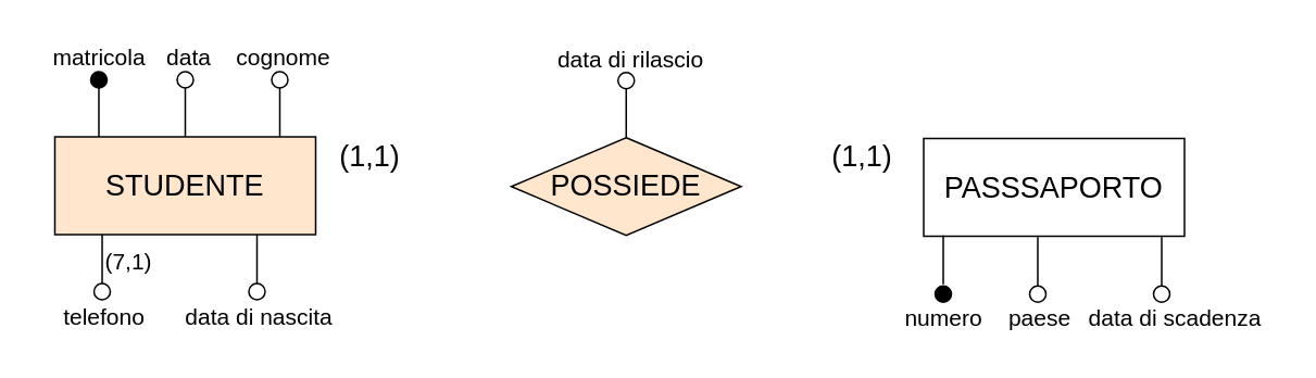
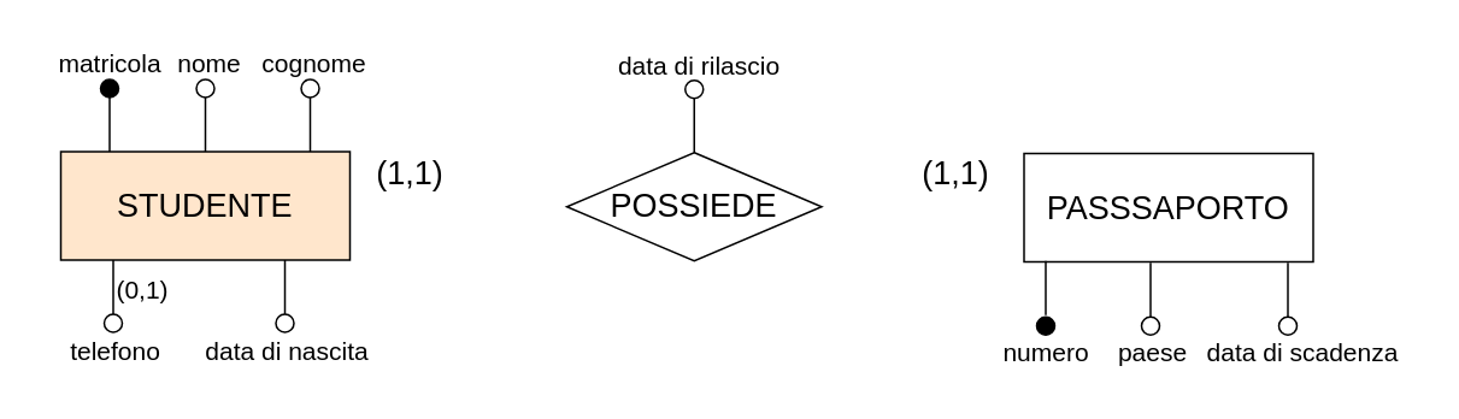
  <mxCell id="0" />
  <mxCell id="1" parent="0" />
  <mxCell id="2" value="&lt;span style=&quot;font-size: 18px;&quot;&gt;STUDENTE&lt;/span&gt;" style="rounded=0;whiteSpace=wrap;html=1;fillColor=#ffe6cc;" parent="1" vertex="1"><mxGeometry x="33" y="83.5" width="160" height="60" as="geometry" /></mxCell>
  <mxCell id="3" value="" style="endArrow=none;html=1;rounded=0;exitX=0.067;exitY=0;exitDx=0;exitDy=0;exitPerimeter=0;" parent="1" edge="1"><mxGeometry width="50" height="50" relative="1" as="geometry"><mxPoint x="171" y="83.5" as="sourcePoint" /><mxPoint x="171" y="53.5" as="targetPoint" /></mxGeometry></mxCell>
  <mxCell id="4" value="" style="ellipse;whiteSpace=wrap;html=1;aspect=fixed;" parent="1" vertex="1"><mxGeometry x="166" y="43.5" width="10" height="10" as="geometry" /></mxCell>
- <mxCell id="5" value="&lt;font style=&quot;font-size: 14px;&quot;&gt;data&lt;/font&gt;" style="text;html=1;align=center;verticalAlign=middle;resizable=0;points=[];autosize=1;strokeColor=none;fillColor=none;" parent="1" vertex="1"><mxGeometry x="85" y="20" width="60" height="30" as="geometry" /></mxCell>
+ <mxCell id="5" value="&lt;font style=&quot;font-size: 14px;&quot;&gt;nome&lt;/font&gt;" style="text;html=1;align=center;verticalAlign=middle;resizable=0;points=[];autosize=1;strokeColor=none;fillColor=none;" parent="1" vertex="1"><mxGeometry x="85" y="20" width="60" height="30" as="geometry" /></mxCell>
  <mxCell id="6" value="" style="endArrow=none;html=1;rounded=0;exitX=0.067;exitY=0;exitDx=0;exitDy=0;exitPerimeter=0;" parent="1" edge="1"><mxGeometry width="50" height="50" relative="1" as="geometry"><mxPoint x="113" y="83.5" as="sourcePoint" /><mxPoint x="113" y="53.5" as="targetPoint" /></mxGeometry></mxCell>
  <mxCell id="7" value="" style="ellipse;whiteSpace=wrap;html=1;aspect=fixed;direction=south;" parent="1" vertex="1"><mxGeometry x="108" y="43.5" width="10" height="10" as="geometry" /></mxCell>
  <mxCell id="8" value="&lt;font style=&quot;font-size: 18px;&quot;&gt;PASSSAPORTO&lt;/font&gt;" style="rounded=0;whiteSpace=wrap;html=1;" parent="1" vertex="1"><mxGeometry x="566" y="84.5" width="160" height="60" as="geometry" /></mxCell>
  <mxCell id="9" value="" style="endArrow=none;html=1;rounded=0;exitX=0.067;exitY=0;exitDx=0;exitDy=0;exitPerimeter=0;" parent="1" edge="1"><mxGeometry width="50" height="50" relative="1" as="geometry"><mxPoint x="636" y="145" as="sourcePoint" /><mxPoint x="636" y="175" as="targetPoint" /></mxGeometry></mxCell>
  <mxCell id="10" value="" style="ellipse;whiteSpace=wrap;html=1;aspect=fixed;rotation=-180;" parent="1" vertex="1"><mxGeometry x="631" y="175" width="10" height="10" as="geometry" /></mxCell>
  <mxCell id="11" value="" style="endArrow=none;html=1;rounded=0;exitX=0.067;exitY=0;exitDx=0;exitDy=0;exitPerimeter=0;" parent="1" edge="1"><mxGeometry width="50" height="50" relative="1" as="geometry"><mxPoint x="578" y="144" as="sourcePoint" /><mxPoint x="578" y="174" as="targetPoint" /></mxGeometry></mxCell>
  <mxCell id="12" value="" style="ellipse;whiteSpace=wrap;html=1;aspect=fixed;rotation=-180;fillColor=#000000;" parent="1" vertex="1"><mxGeometry x="573" y="175" width="10" height="10" as="geometry" /></mxCell>
  <mxCell id="13" value="&lt;font style=&quot;font-size: 14px;&quot;&gt;numero&lt;/font&gt;" style="text;html=1;align=center;verticalAlign=middle;resizable=0;points=[];autosize=1;strokeColor=none;fillColor=none;" parent="1" vertex="1"><mxGeometry x="543" y="180" width="70" height="30" as="geometry" /></mxCell>
  <mxCell id="14" value="&lt;font style=&quot;font-size: 14px;&quot;&gt;paese&lt;/font&gt;" style="text;html=1;align=center;verticalAlign=middle;resizable=0;points=[];autosize=1;strokeColor=none;fillColor=none;" parent="1" vertex="1"><mxGeometry x="607" y="180" width="60" height="30" as="geometry" /></mxCell>
- <mxCell id="15" value="&lt;font style=&quot;font-size: 18px;&quot;&gt;POSSIEDE&lt;/font&gt;" style="rhombus;whiteSpace=wrap;html=1;fillColor=#ffe6cc;" parent="1" vertex="1"><mxGeometry x="313" y="84" width="141" height="60" as="geometry" /></mxCell>
+ <mxCell id="15" value="&lt;font style=&quot;font-size: 18px;&quot;&gt;POSSIEDE&lt;/font&gt;" style="rhombus;whiteSpace=wrap;html=1;" parent="1" vertex="1"><mxGeometry x="313" y="84" width="141" height="60" as="geometry" /></mxCell>
  <mxCell id="16" value="" style="endArrow=none;html=1;rounded=0;exitX=0.067;exitY=0;exitDx=0;exitDy=0;exitPerimeter=0;" parent="1" edge="1"><mxGeometry width="50" height="50" relative="1" as="geometry"><mxPoint x="712" y="145" as="sourcePoint" /><mxPoint x="712" y="175" as="targetPoint" /></mxGeometry></mxCell>
  <mxCell id="17" value="" style="ellipse;whiteSpace=wrap;html=1;aspect=fixed;rotation=-180;" parent="1" vertex="1"><mxGeometry x="707" y="175" width="10" height="10" as="geometry" /></mxCell>
  <mxCell id="18" value="&lt;font style=&quot;font-size: 14px;&quot;&gt;data di scadenza&lt;/font&gt;" style="text;html=1;align=center;verticalAlign=middle;resizable=0;points=[];autosize=1;strokeColor=none;fillColor=none;" parent="1" vertex="1"><mxGeometry x="655" y="180" width="130" height="30" as="geometry" /></mxCell>
  <mxCell id="19" value="&lt;font style=&quot;font-size: 18px;&quot;&gt;(1,1)&lt;/font&gt;" style="text;html=1;align=center;verticalAlign=middle;resizable=0;points=[];autosize=1;strokeColor=none;fillColor=none;" parent="1" vertex="1"><mxGeometry x="196" y="76" width="60" height="40" as="geometry" /></mxCell>
  <mxCell id="20" value="&lt;font style=&quot;font-size: 18px;&quot;&gt;(1,1)&lt;/font&gt;" style="text;html=1;align=center;verticalAlign=middle;resizable=0;points=[];autosize=1;strokeColor=none;fillColor=none;" parent="1" vertex="1"><mxGeometry x="498" y="76" width="60" height="40" as="geometry" /></mxCell>
  <mxCell id="21" value="&lt;font style=&quot;font-size: 14px;&quot;&gt;cognome&lt;/font&gt;" style="text;html=1;align=center;verticalAlign=middle;resizable=0;points=[];autosize=1;strokeColor=none;fillColor=none;" parent="1" vertex="1"><mxGeometry x="133" y="20" width="80" height="30" as="geometry" /></mxCell>
  <mxCell id="22" value="&lt;span style=&quot;font-size: 14px;&quot;&gt;matricola&lt;/span&gt;" style="text;html=1;align=center;verticalAlign=middle;resizable=0;points=[];autosize=1;strokeColor=none;fillColor=none;" parent="1" vertex="1"><mxGeometry x="20" y="20" width="80" height="30" as="geometry" /></mxCell>
  <mxCell id="23" value="" style="endArrow=none;html=1;rounded=0;exitX=0.067;exitY=0;exitDx=0;exitDy=0;exitPerimeter=0;" parent="1" edge="1"><mxGeometry width="50" height="50" relative="1" as="geometry"><mxPoint x="60" y="83.5" as="sourcePoint" /><mxPoint x="60" y="53.5" as="targetPoint" /></mxGeometry></mxCell>
  <mxCell id="24" value="" style="ellipse;whiteSpace=wrap;html=1;aspect=fixed;direction=south;fillColor=#000000;" parent="1" vertex="1"><mxGeometry x="55" y="43.5" width="10" height="10" as="geometry" /></mxCell>
  <mxCell id="25" value="" style="endArrow=none;html=1;rounded=0;exitX=0.067;exitY=0;exitDx=0;exitDy=0;exitPerimeter=0;" edge="1" parent="1"><mxGeometry width="50" height="50" relative="1" as="geometry"><mxPoint x="62" y="143.5" as="sourcePoint" /><mxPoint x="62" y="173.5" as="targetPoint" /></mxGeometry></mxCell>
  <mxCell id="26" value="" style="ellipse;whiteSpace=wrap;html=1;aspect=fixed;rotation=-180;" vertex="1" parent="1"><mxGeometry x="57" y="173.5" width="10" height="10" as="geometry" /></mxCell>
  <mxCell id="27" value="&lt;font style=&quot;font-size: 14px;&quot;&gt;telefono&lt;/font&gt;" style="text;html=1;align=center;verticalAlign=middle;resizable=0;points=[];autosize=1;strokeColor=none;fillColor=none;" vertex="1" parent="1"><mxGeometry x="28" y="178.5" width="70" height="30" as="geometry" /></mxCell>
  <mxCell id="28" value="" style="endArrow=none;html=1;rounded=0;exitX=0.067;exitY=0;exitDx=0;exitDy=0;exitPerimeter=0;" edge="1" parent="1"><mxGeometry width="50" height="50" relative="1" as="geometry"><mxPoint x="157" y="143.5" as="sourcePoint" /><mxPoint x="157" y="173.5" as="targetPoint" /></mxGeometry></mxCell>
  <mxCell id="29" value="" style="ellipse;whiteSpace=wrap;html=1;aspect=fixed;rotation=-180;" vertex="1" parent="1"><mxGeometry x="152" y="173.5" width="10" height="10" as="geometry" /></mxCell>
  <mxCell id="30" value="&lt;font style=&quot;font-size: 14px;&quot;&gt;data di nascita&lt;/font&gt;" style="text;html=1;align=center;verticalAlign=middle;resizable=0;points=[];autosize=1;strokeColor=none;fillColor=none;" vertex="1" parent="1"><mxGeometry x="103" y="178.5" width="110" height="30" as="geometry" /></mxCell>
- <mxCell id="31" value="&lt;font style=&quot;font-size: 14px;&quot;&gt;(7,1)&lt;/font&gt;" style="text;html=1;align=center;verticalAlign=middle;resizable=0;points=[];autosize=1;strokeColor=none;fillColor=none;" vertex="1" parent="1"><mxGeometry x="53" y="145" width="50" height="30" as="geometry" /></mxCell>
+ <mxCell id="31" value="&lt;font style=&quot;font-size: 14px;&quot;&gt;(0,1)&lt;/font&gt;" style="text;html=1;align=center;verticalAlign=middle;resizable=0;points=[];autosize=1;strokeColor=none;fillColor=none;" vertex="1" parent="1"><mxGeometry x="53" y="145" width="50" height="30" as="geometry" /></mxCell>
  <mxCell id="32" value="" style="endArrow=none;html=1;rounded=0;exitX=0.067;exitY=0;exitDx=0;exitDy=0;exitPerimeter=0;" edge="1" parent="1"><mxGeometry width="50" height="50" relative="1" as="geometry"><mxPoint x="383.5" y="84" as="sourcePoint" /><mxPoint x="383.5" y="54" as="targetPoint" /></mxGeometry></mxCell>
  <mxCell id="33" value="" style="ellipse;whiteSpace=wrap;html=1;aspect=fixed;" vertex="1" parent="1"><mxGeometry x="378.5" y="44" width="10" height="10" as="geometry" /></mxCell>
  <mxCell id="34" value="&lt;font style=&quot;font-size: 14px;&quot;&gt;data di rilascio&lt;/font&gt;" style="text;html=1;align=center;verticalAlign=middle;resizable=0;points=[];autosize=1;strokeColor=none;fillColor=none;" vertex="1" parent="1"><mxGeometry x="330.5" y="20.5" width="110" height="30" as="geometry" /></mxCell>
